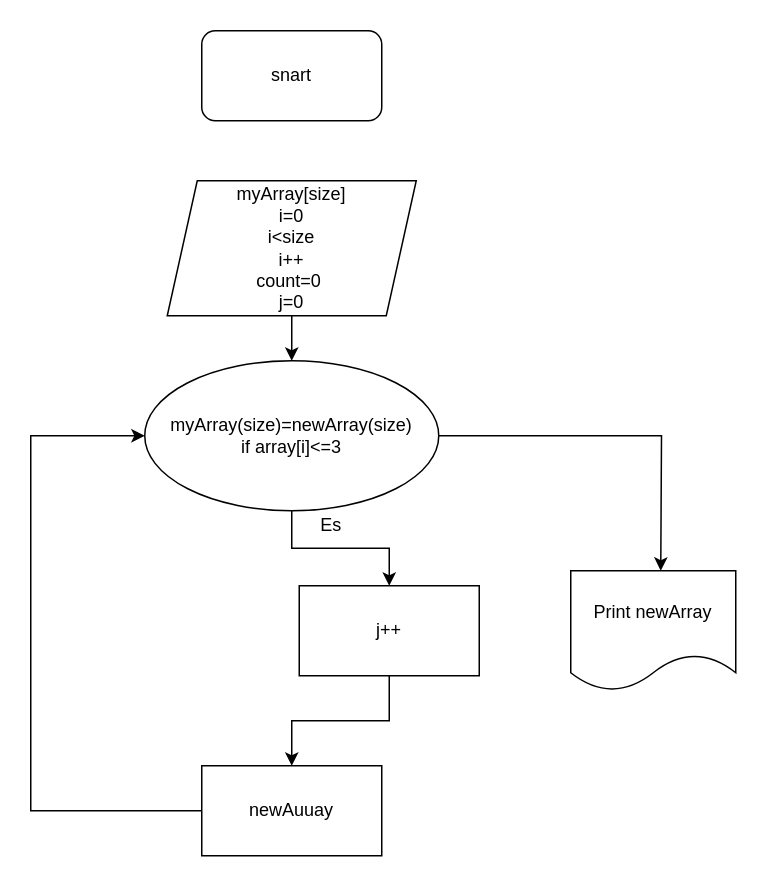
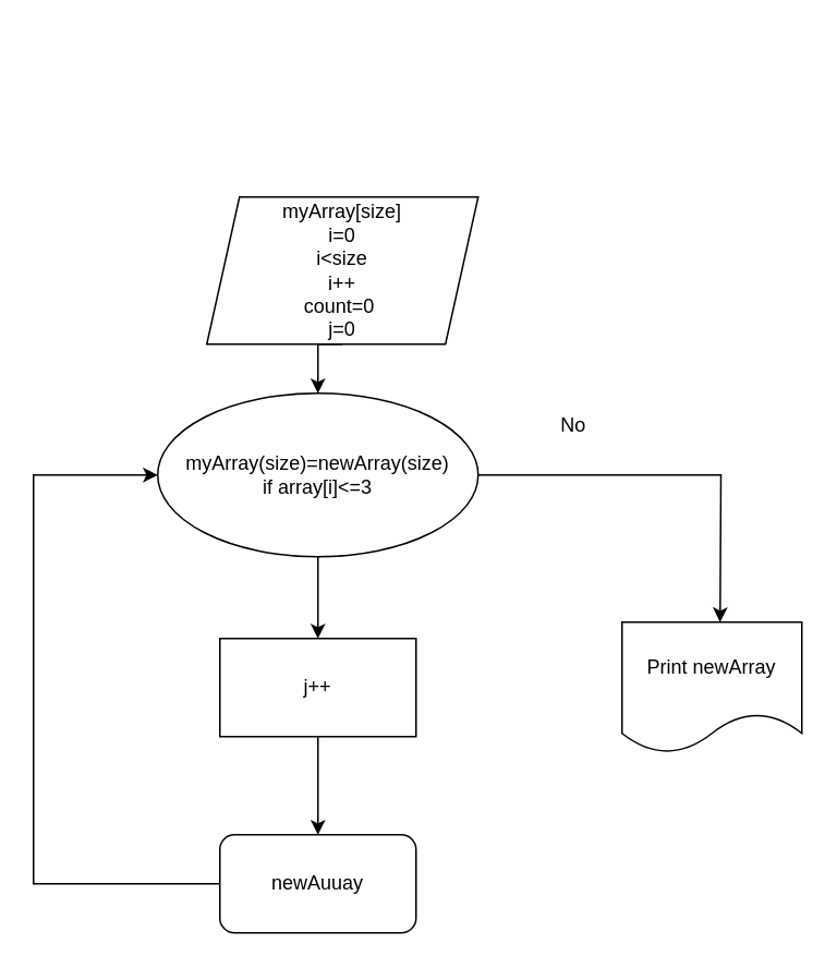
  <mxCell id="0" />
  <mxCell id="1" parent="0" />
- <mxCell id="2" value="snart" style="rounded=1;whiteSpace=wrap;html=1;" parent="1" vertex="1"><mxGeometry x="134" y="20" width="120" height="60" as="geometry" /></mxCell>
  <mxCell id="3" style="edgeStyle=orthogonalEdgeStyle;rounded=0;orthogonalLoop=1;jettySize=auto;html=1;exitX=0.5;exitY=1;exitDx=0;exitDy=0;entryX=0.5;entryY=0;entryDx=0;entryDy=0;" edge="1" parent="1" source="4" target="7"><mxGeometry relative="1" as="geometry" /></mxCell>
- <mxCell id="4" value="myArray[size]&lt;br&gt;i=0&lt;br&gt;i&amp;lt;size&lt;br&gt;i++&lt;br&gt;count=0&amp;nbsp;&lt;br&gt;j=0" style="shape=parallelogram;perimeter=parallelogramPerimeter;whiteSpace=wrap;html=1;fixedSize=1;" parent="1" vertex="1"><mxGeometry x="111" y="120" width="166" height="90" as="geometry" /></mxCell>
+ <mxCell id="4" value="myArray[size]&lt;br&gt;i=0&lt;br&gt;i&amp;lt;size&lt;br&gt;i++&lt;br&gt;count=0&amp;nbsp;&lt;br&gt;j=0" style="shape=parallelogram;perimeter=parallelogramPerimeter;whiteSpace=wrap;html=1;fixedSize=1;" parent="1" vertex="1"><mxGeometry x="126" y="120" width="166" height="90" as="geometry" /></mxCell>
  <mxCell id="5" style="edgeStyle=orthogonalEdgeStyle;rounded=0;orthogonalLoop=1;jettySize=auto;html=1;exitX=0.5;exitY=1;exitDx=0;exitDy=0;entryX=0.5;entryY=0;entryDx=0;entryDy=0;" edge="1" parent="1" source="7" target="9"><mxGeometry relative="1" as="geometry" /></mxCell>
  <mxCell id="6" style="edgeStyle=orthogonalEdgeStyle;rounded=0;orthogonalLoop=1;jettySize=auto;html=1;exitX=1;exitY=0.5;exitDx=0;exitDy=0;" edge="1" parent="1" source="7"><mxGeometry relative="1" as="geometry"><mxPoint x="440" y="380" as="targetPoint" /></mxGeometry></mxCell>
  <mxCell id="7" value="myArray(size)=newArray(size)&lt;br&gt;if array[i]&amp;lt;=3" style="ellipse;whiteSpace=wrap;html=1;" parent="1" vertex="1"><mxGeometry x="96" y="240" width="196" height="100" as="geometry" /></mxCell>
  <mxCell id="8" style="edgeStyle=orthogonalEdgeStyle;rounded=0;orthogonalLoop=1;jettySize=auto;html=1;exitX=0.5;exitY=1;exitDx=0;exitDy=0;entryX=0.5;entryY=0;entryDx=0;entryDy=0;" edge="1" parent="1" source="9" target="11"><mxGeometry relative="1" as="geometry"><mxPoint x="194" y="500" as="targetPoint" /></mxGeometry></mxCell>
- <mxCell id="9" value="j++" style="rounded=0;whiteSpace=wrap;html=1;" parent="1" vertex="1"><mxGeometry x="199" y="390" width="120" height="60" as="geometry" /></mxCell>
+ <mxCell id="9" value="j++" style="rounded=0;whiteSpace=wrap;html=1;" parent="1" vertex="1"><mxGeometry x="134" y="390" width="120" height="60" as="geometry" /></mxCell>
  <mxCell id="10" style="edgeStyle=orthogonalEdgeStyle;rounded=0;orthogonalLoop=1;jettySize=auto;html=1;exitX=0;exitY=0.5;exitDx=0;exitDy=0;entryX=0;entryY=0.5;entryDx=0;entryDy=0;" edge="1" parent="1" source="11" target="7"><mxGeometry relative="1" as="geometry"><mxPoint x="40" y="280" as="targetPoint" /><Array as="points"><mxPoint x="20" y="540" /><mxPoint x="20" y="290" /></Array></mxGeometry></mxCell>
- <mxCell id="11" value="newAuuay" style="rounded=0;whiteSpace=wrap;html=1;" parent="1" vertex="1"><mxGeometry x="134" y="510" width="120" height="60" as="geometry" /></mxCell>
- <mxCell id="12" value="Es" style="text;html=1;align=center;verticalAlign=middle;resizable=0;points=[];autosize=1;strokeColor=none;" vertex="1" parent="1"><mxGeometry x="205" y="340" width="30" height="20" as="geometry" /></mxCell>
+ <mxCell id="11" value="newAuuay" style="whiteSpace=wrap;html=1;rounded=1;" parent="1" vertex="1"><mxGeometry x="134" y="510" width="120" height="60" as="geometry" /></mxCell>
+ <mxCell id="13" value="No" style="text;html=1;align=center;verticalAlign=middle;resizable=0;points=[];autosize=1;strokeColor=none;" vertex="1" parent="1"><mxGeometry x="335" y="250" width="30" height="20" as="geometry" /></mxCell>
  <mxCell id="14" value="Print newArray" style="shape=document;whiteSpace=wrap;html=1;boundedLbl=1;" vertex="1" parent="1"><mxGeometry x="380" y="380" width="110" height="80" as="geometry" /></mxCell>
